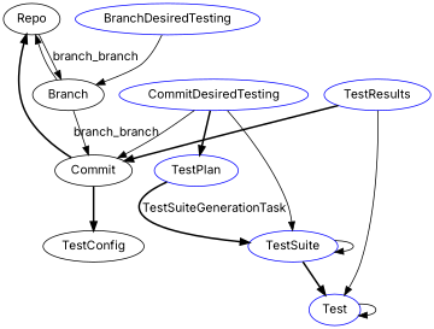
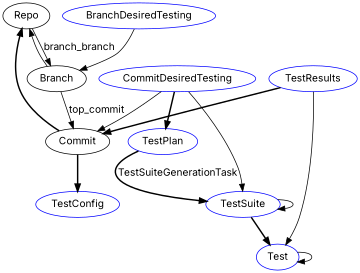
  digraph {
    fontname=Inter
    rankdir=TB
    node [color=blue fontname=Inter shape=oval]
    edge [fontname=Inter style=solid]
    Repo [color=black]
    Branch [color=black]
    Commit [color=black]
-   TestConfig [color=black]
+   TestConfig
    BranchDesiredTesting
    CommitDesiredTesting
    TestPlan
    TestSuite
    Test
    TestResults
    Repo -> Branch [label=branch_branch]
    Branch -> Repo
-   Branch -> Commit [label=branch_branch]
+   Branch -> Commit [label=top_commit]
    Commit -> Repo [style=bold]
    Commit -> TestConfig [style=bold]
    BranchDesiredTesting -> Branch
    CommitDesiredTesting -> Commit
    CommitDesiredTesting -> TestPlan [style=bold]
    CommitDesiredTesting -> TestSuite
    TestPlan -> TestSuite [label=TestSuiteGenerationTask style=bold]
    TestSuite -> TestSuite
    TestSuite -> Test [style=bold]
    Test -> Test
    TestResults -> Commit [style=bold]
    TestResults -> Test
  }
